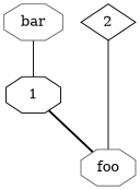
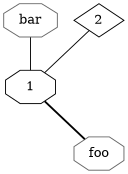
  graph {
    node [color=black shape=octagon]
    edge [style=solid]
    n1 [label=2 shape=diamond]
    1
    foo [color=gray40]
    bar [color=gray40]
-   n1 -- foo [weight=3.14159]
+   n1 -- 1 [weight=3.14159]
    1 -- foo [style=bold weight=2.71828]
    bar -- 1 [weight=10]
  }
